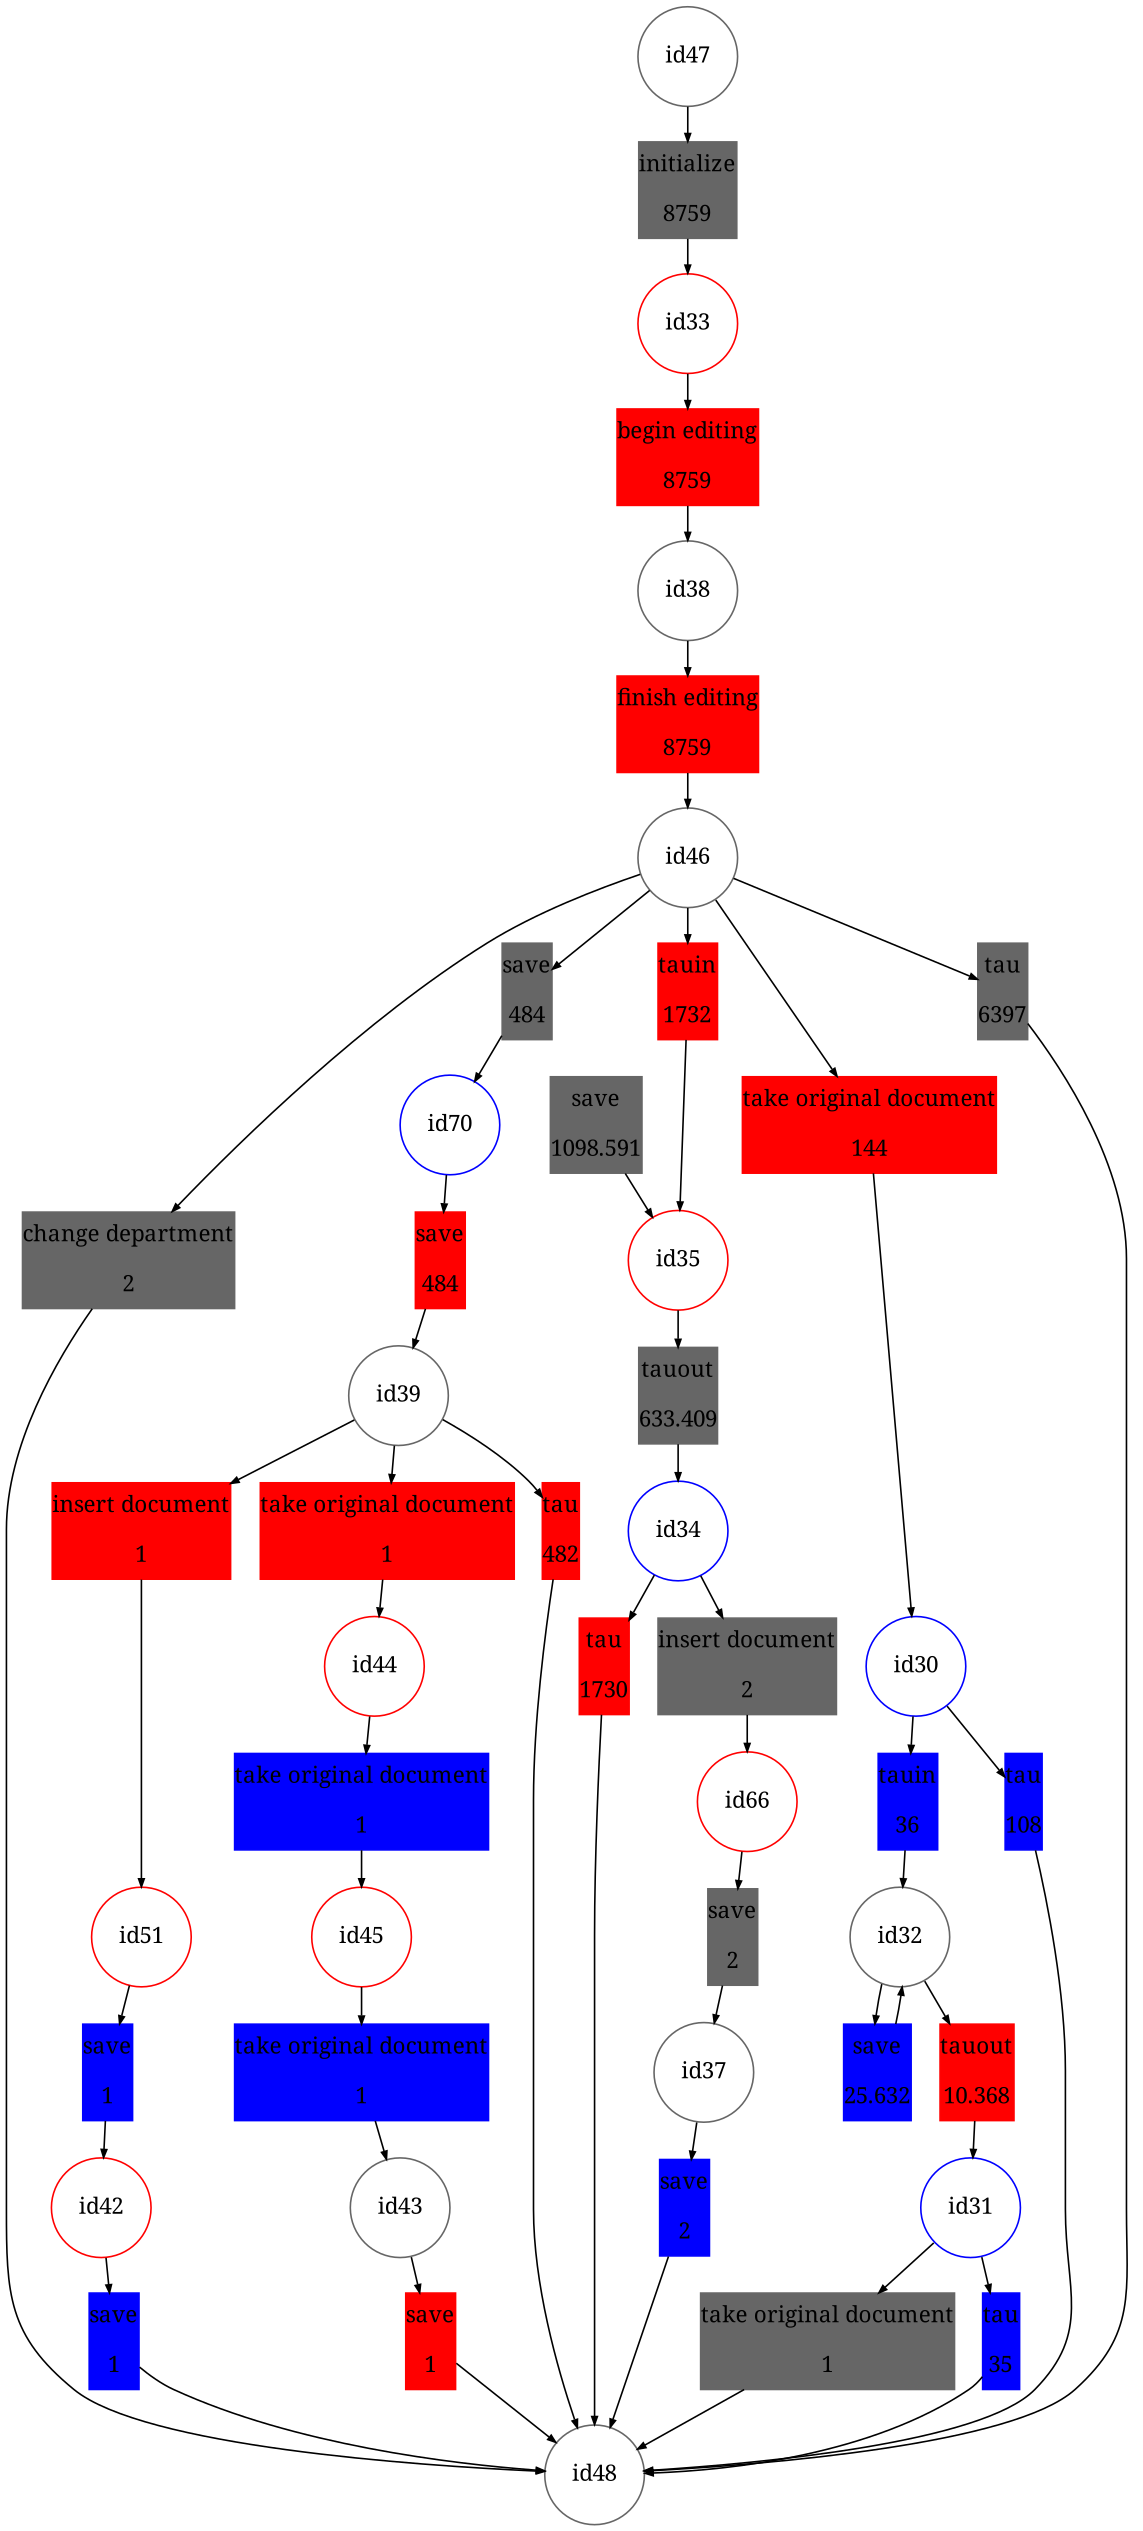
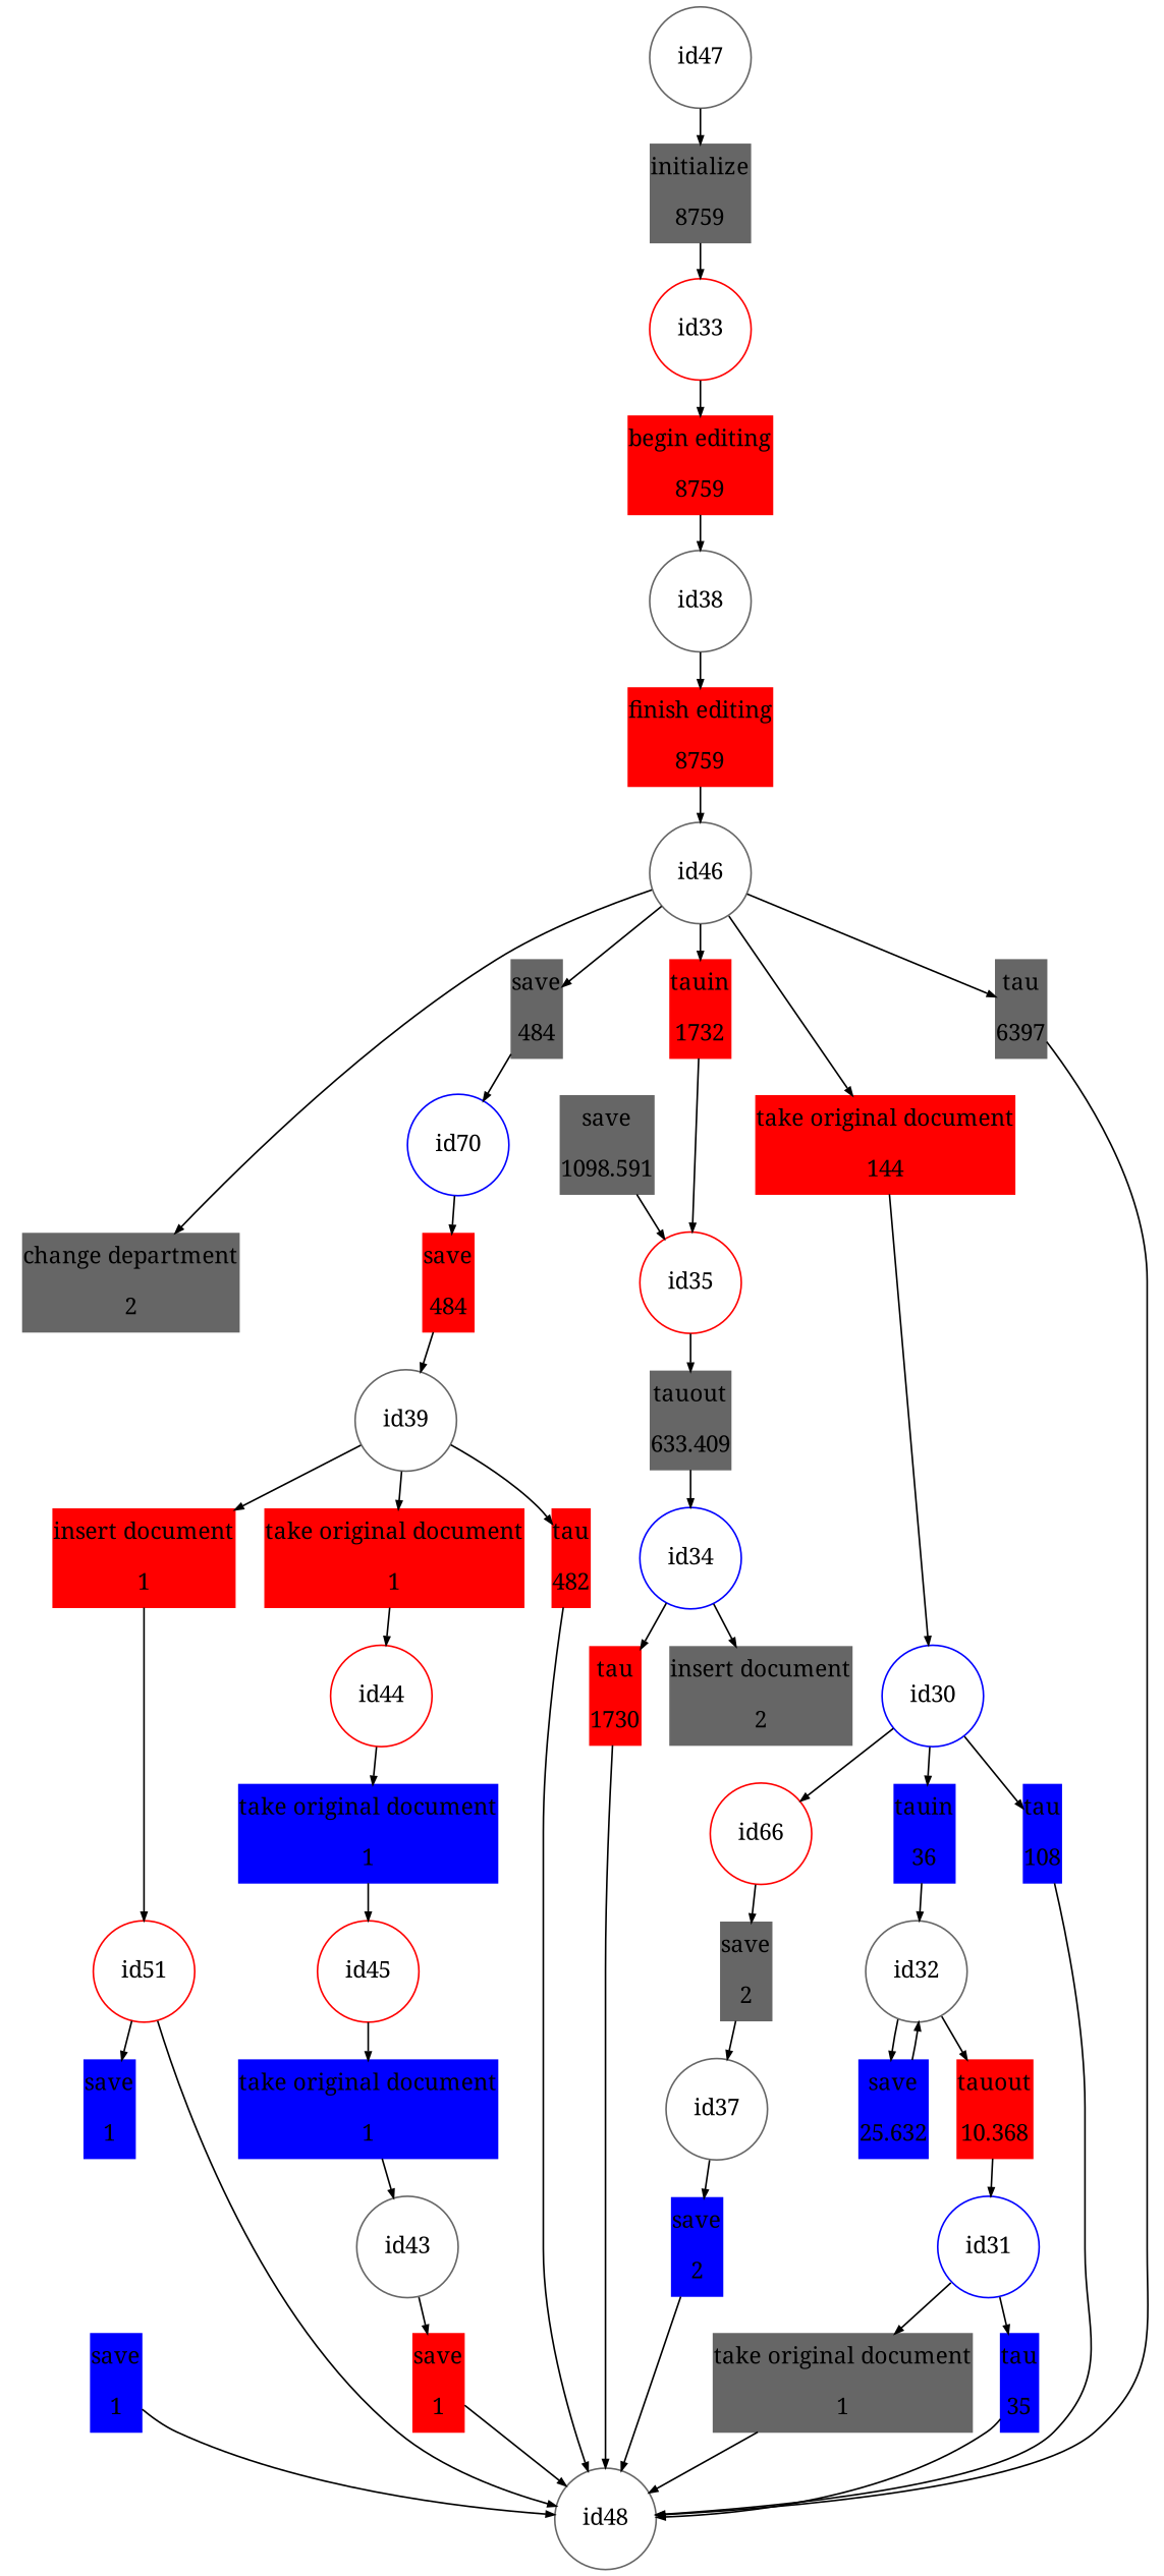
  digraph {
    fontname="Noto Serif"
    fontsize=14
    rankdir=TB
    ranksep=.3
    remincross=true
    node [color=red fontname="Noto Serif" fontsize=14 margin="0, 0.1" shape=box style=filled]
    edge [arrowsize=0.5 fontname="Noto Serif"]
    n1 [height=.2 label="begin editing\n\n8759" width=.2]
    id38 [color=gray40 height=.2 shape=circle width=.2 margin="" style=""]
    n3 [height=.2 label="finish editing\n\n8759" width=.2]
    n4 [color=gray40 height=.2 label="change department\n\n2" width=.2]
    id48 [color=gray40 height=.2 shape=circle width=.2 margin="" style=""]
    id46 [color=gray40 height=.2 shape=circle width=.2 margin="" style=""]
    n7 [color=gray40 height=.2 label="save\n\n484" width=.2]
    n8 [height=.2 label="take original document\n\n144" width=.2]
    n9 [color=gray40 height=.2 label="tau\n\n6397" width=.2]
    n10 [height=.2 label="tauin\n\n1732" width=.2]
    n11 [color=gray40 height=.2 label="initialize\n\n8759" width=.2]
    id33 [height=.2 shape=circle width=.2 margin="" style=""]
    n13 [color=gray40 height=.2 label="insert document\n\n2" width=.2]
    n14 [height=.2 label=id66 shape=circle width=.2 margin="" style=""]
    n15 [color=gray40 height=.2 label="save\n\n2" width=.2]
    n16 [height=.2 label="insert document\n\n1" width=.2]
    n17 [height=.2 label=id51 shape=circle width=.2 margin="" style=""]
    n18 [color=blue height=.2 label="save\n\n1" width=.2]
    n19 [color=blue height=.2 label="save\n\n25.632" width=.2]
    id32 [color=gray40 height=.2 shape=circle width=.2 margin="" style=""]
    n21 [height=.2 label="tauout\n\n10.368" width=.2]
    n22 [color=gray40 height=.2 label="save\n\n1098.591" width=.2]
    id35 [height=.2 shape=circle width=.2 margin="" style=""]
    n24 [color=gray40 height=.2 label="tauout\n\n633.409" width=.2]
    id37 [color=gray40 height=.2 shape=circle width=.2 margin="" style=""]
    n26 [color=blue height=.2 label="save\n\n2" width=.2]
    n27 [color=blue height=.2 label=id70 shape=circle width=.2 margin="" style=""]
    n28 [height=.2 label="save\n\n484" width=.2]
    id39 [color=gray40 height=.2 shape=circle width=.2 margin="" style=""]
    n30 [height=.2 label="take original document\n\n1" width=.2]
    n31 [height=.2 label="tau\n\n482" width=.2]
-   id42 [height=.2 shape=circle width=.2 margin="" style=""]
    n33 [color=blue height=.2 label="save\n\n1" width=.2]
    n34 [height=.2 label="save\n\n1" width=.2]
    id30 [color=blue height=.2 shape=circle width=.2 margin="" style=""]
    n36 [color=blue height=.2 label="tau\n\n108" width=.2]
    n37 [color=blue height=.2 label="tauin\n\n36" width=.2]
    n38 [color=gray40 height=.2 label="take original document\n\n1" width=.2]
    id44 [height=.2 shape=circle width=.2 margin="" style=""]
    n40 [color=blue height=.2 label="take original document\n\n1" width=.2]
    id45 [height=.2 shape=circle width=.2 margin="" style=""]
    n42 [color=blue height=.2 label="take original document\n\n1" width=.2]
    id43 [color=gray40 height=.2 shape=circle width=.2 margin="" style=""]
    n44 [color=blue height=.2 label="tau\n\n35" width=.2]
    n45 [height=.2 label="tau\n\n1730" width=.2]
    id31 [color=blue height=.2 shape=circle width=.2 margin="" style=""]
    id34 [color=blue height=.2 shape=circle width=.2 margin="" style=""]
    id47 [color=gray40 height=.2 shape=circle width=.2 margin="" style=""]
    n1 -> id38
    id38 -> n3
    n3 -> id46
-   n4 -> id48
+   n17 -> id48
    id46 -> n4
    id46 -> n7
    id46 -> n8
    id46 -> n9
    id46 -> n10
    n7 -> n27
    n8 -> id30
    n9 -> id48
    n10 -> id35
    n11 -> id33
    id33 -> n1
-   n13 -> n14
+   id30 -> n14
    n14 -> n15
    n15 -> id37
    n16 -> n17
    n17 -> n18
-   n18 -> id42
    n19 -> id32
    id32 -> n19
    id32 -> n21
    n21 -> id31
    n22 -> id35
    id35 -> n24
    n24 -> id34
    id37 -> n26
    n26 -> id48
    n27 -> n28
    n28 -> id39
    id39 -> n16
    id39 -> n30
    id39 -> n31
    n30 -> id44
    n31 -> id48
-   id42 -> n33
    n33 -> id48
    n34 -> id48
    id30 -> n36
    id30 -> n37
    n36 -> id48
    n37 -> id32
    n38 -> id48
    id44 -> n40
    n40 -> id45
    id45 -> n42
    n42 -> id43
    id43 -> n34
    n44 -> id48
    n45 -> id48
    id31 -> n38
    id31 -> n44
    id34 -> n13
    id34 -> n45
    id47 -> n11
  }
